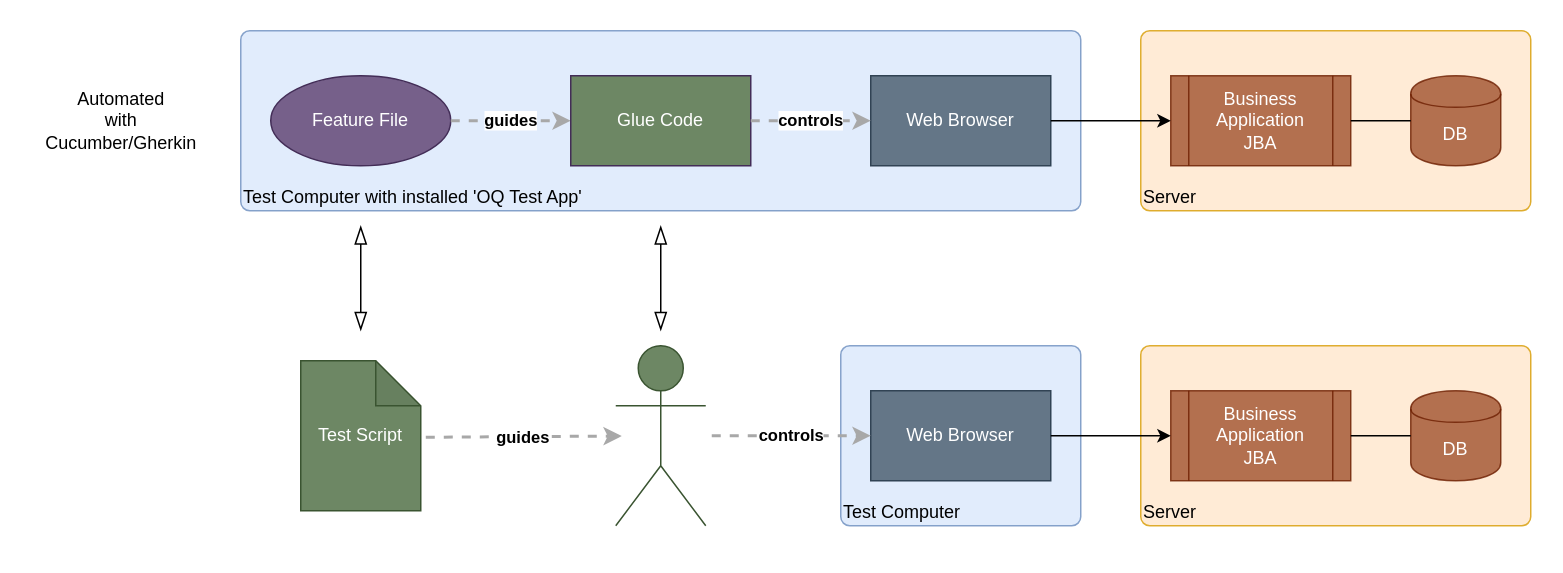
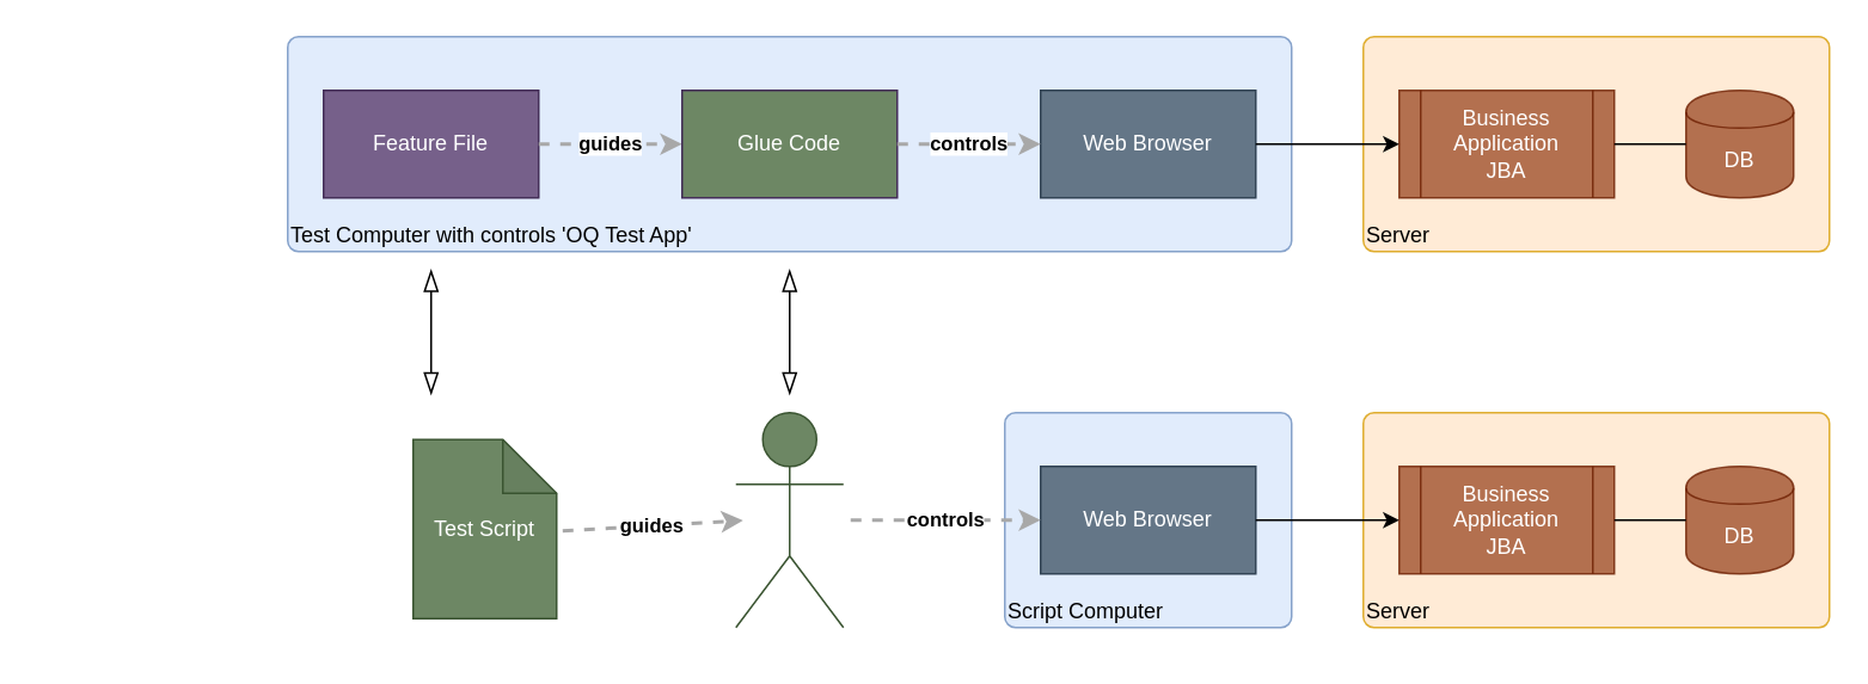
  <mxCell id="0" />
  <mxCell id="1" parent="0" />
  <mxCell id="2" value="" style="endArrow=blockThin;startArrow=blockThin;html=1;startFill=0;endFill=0;endSize=10;startSize=10;" parent="1" edge="1"><mxGeometry width="50" height="50" relative="1" as="geometry"><mxPoint x="240" y="220" as="sourcePoint" /><mxPoint x="240" y="150" as="targetPoint" /></mxGeometry></mxCell>
  <mxCell id="3" value="" style="group" parent="1" vertex="1" connectable="0"><mxGeometry x="20" y="20" width="1000" height="120" as="geometry" /></mxCell>
- <mxCell id="4" value="Automated&lt;br&gt;with&lt;br&gt;Cucumber/Gherkin" style="text;html=1;align=center;verticalAlign=middle;resizable=0;points=[];autosize=1;" parent="3" vertex="1"><mxGeometry y="35" width="120" height="50" as="geometry" /></mxCell>
  <mxCell id="5" value="" style="group" parent="3" vertex="1" connectable="0"><mxGeometry x="140" width="560" height="120" as="geometry" /></mxCell>
- <mxCell id="6" value="&lt;div style=&quot;text-align: left&quot;&gt;Test Computer with installed 'OQ Test App'&lt;/div&gt;" style="rounded=1;whiteSpace=wrap;html=1;labelBackgroundColor=none;fillColor=#dae8fc;align=left;arcSize=5;strokeColor=#6c8ebf;verticalAlign=bottom;points=[[0.25,0,0],[0.5,0,0],[0.75,0,0],[1,0.25,0],[1,0.5,0],[1,0.75,0],[0.75,1,0],[0.5,1,0],[0.25,1,0],[0,0.75,0],[0,0.5,0],[0,0.25,0]];opacity=80;" parent="5" vertex="1"><mxGeometry width="560" height="120" as="geometry" /></mxCell>
- <mxCell id="7" value="Feature File" style="ellipse;whiteSpace=wrap;html=1;fillColor=#76608a;strokeColor=#432D57;fontColor=#ffffff;" parent="5" vertex="1"><mxGeometry x="20" y="30" width="120" height="60" as="geometry" /></mxCell>
+ <mxCell id="6" value="&lt;div style=&quot;text-align: left&quot;&gt;Test Computer with controls 'OQ Test App'&lt;/div&gt;" style="rounded=1;whiteSpace=wrap;html=1;labelBackgroundColor=none;fillColor=#dae8fc;align=left;arcSize=5;strokeColor=#6c8ebf;verticalAlign=bottom;points=[[0.25,0,0],[0.5,0,0],[0.75,0,0],[1,0.25,0],[1,0.5,0],[1,0.75,0],[0.75,1,0],[0.5,1,0],[0.25,1,0],[0,0.75,0],[0,0.5,0],[0,0.25,0]];opacity=80;" parent="5" vertex="1"><mxGeometry width="560" height="120" as="geometry" /></mxCell>
+ <mxCell id="7" value="Feature File" style="rounded=0;whiteSpace=wrap;html=1;fillColor=#76608a;strokeColor=#432D57;fontColor=#ffffff;" parent="5" vertex="1"><mxGeometry x="20" y="30" width="120" height="60" as="geometry" /></mxCell>
  <mxCell id="8" value="&lt;div style=&quot;text-align: left&quot;&gt;&lt;div style=&quot;text-align: center&quot;&gt;&lt;b&gt;guides&lt;/b&gt;&lt;/div&gt;&lt;/div&gt;" style="edgeStyle=none;rounded=0;html=1;jettySize=auto;orthogonalLoop=1;strokeColor=#A8A8A8;strokeWidth=2;fontColor=#000000;jumpStyle=none;dashed=1;exitX=1;exitY=0.5;exitDx=0;exitDy=0;" parent="5" source="7" edge="1"><mxGeometry width="200" relative="1" as="geometry"><mxPoint x="120" y="160" as="sourcePoint" /><mxPoint x="220" y="60" as="targetPoint" /></mxGeometry></mxCell>
  <mxCell id="9" value="Glue Code" style="rounded=0;whiteSpace=wrap;html=1;fillColor=#6d8764;strokeColor=#432D57;fontColor=#ffffff;" parent="5" vertex="1"><mxGeometry x="220" y="30" width="120" height="60" as="geometry" /></mxCell>
  <mxCell id="10" value="Web Browser" style="rounded=0;whiteSpace=wrap;html=1;fillColor=#647687;strokeColor=#314354;fontColor=#ffffff;" parent="5" vertex="1"><mxGeometry x="420" y="30" width="120" height="60" as="geometry" /></mxCell>
  <mxCell id="11" value="&lt;div style=&quot;text-align: left&quot;&gt;&lt;div style=&quot;text-align: center&quot;&gt;&lt;b&gt;controls&lt;/b&gt;&lt;/div&gt;&lt;/div&gt;" style="edgeStyle=none;rounded=0;html=1;entryX=0;entryY=0.5;jettySize=auto;orthogonalLoop=1;strokeColor=#A8A8A8;strokeWidth=2;fontColor=#000000;jumpStyle=none;dashed=1;exitX=1;exitY=0.5;exitDx=0;exitDy=0;entryDx=0;entryDy=0;" parent="5" source="9" target="10" edge="1"><mxGeometry width="200" relative="1" as="geometry"><mxPoint x="150" y="-10" as="sourcePoint" /><mxPoint x="350" y="-10" as="targetPoint" /></mxGeometry></mxCell>
  <mxCell id="12" value="" style="group" parent="3" vertex="1" connectable="0"><mxGeometry x="740" width="260" height="120" as="geometry" /></mxCell>
  <mxCell id="13" value="&lt;div style=&quot;text-align: left&quot;&gt;Server&lt;/div&gt;" style="rounded=1;whiteSpace=wrap;html=1;labelBackgroundColor=none;fillColor=#ffe6cc;align=left;arcSize=5;strokeColor=#d79b00;verticalAlign=bottom;points=[[0.25,0,0],[0.5,0,0],[0.75,0,0],[1,0.25,0],[1,0.5,0],[1,0.75,0],[0.75,1,0],[0.5,1,0],[0.25,1,0],[0,0.75,0],[0,0.5,0],[0,0.25,0]];opacity=80;" parent="12" vertex="1"><mxGeometry width="260" height="120" as="geometry" /></mxCell>
  <mxCell id="14" value="Business Application&lt;br&gt;JBA" style="shape=process;whiteSpace=wrap;html=1;backgroundOutline=1;opacity=80;fillColor=#a0522d;strokeColor=#6D1F00;fontColor=#ffffff;" parent="12" vertex="1"><mxGeometry x="20" y="30" width="120" height="60" as="geometry" /></mxCell>
  <mxCell id="15" value="DB" style="shape=cylinder;whiteSpace=wrap;html=1;boundedLbl=1;backgroundOutline=1;opacity=80;fillColor=#a0522d;strokeColor=#6D1F00;fontColor=#ffffff;" parent="12" vertex="1"><mxGeometry x="180" y="30" width="60" height="60" as="geometry" /></mxCell>
  <mxCell id="16" value="" style="endArrow=none;html=1;exitX=1;exitY=0.5;exitDx=0;exitDy=0;entryX=0;entryY=0.5;entryDx=0;entryDy=0;" parent="12" source="14" target="15" edge="1"><mxGeometry width="50" height="50" relative="1" as="geometry"><mxPoint x="-200" y="270" as="sourcePoint" /><mxPoint x="-150" y="220" as="targetPoint" /></mxGeometry></mxCell>
  <mxCell id="17" value="" style="endArrow=classic;html=1;exitX=1;exitY=0.5;exitDx=0;exitDy=0;" parent="3" source="10" target="14" edge="1"><mxGeometry width="50" height="50" relative="1" as="geometry"><mxPoint x="640" y="270" as="sourcePoint" /><mxPoint x="690" y="220" as="targetPoint" /></mxGeometry></mxCell>
  <mxCell id="18" value="" style="endArrow=blockThin;startArrow=blockThin;html=1;startFill=0;endFill=0;endSize=10;startSize=10;" parent="1" edge="1"><mxGeometry width="50" height="50" relative="1" as="geometry"><mxPoint x="440" y="220" as="sourcePoint" /><mxPoint x="440" y="150" as="targetPoint" /></mxGeometry></mxCell>
  <mxCell id="19" value="" style="group" parent="1" vertex="1" connectable="0"><mxGeometry x="35" y="230" width="985" height="130" as="geometry" /></mxCell>
  <mxCell id="20" value="" style="group" parent="19" vertex="1" connectable="0"><mxGeometry width="985" height="130" as="geometry" /></mxCell>
  <mxCell id="21" value="" style="group" parent="20" vertex="1" connectable="0"><mxGeometry x="165" width="820" height="130" as="geometry" /></mxCell>
  <mxCell id="22" value="" style="group" parent="21" vertex="1" connectable="0"><mxGeometry x="360" width="160" height="120" as="geometry" /></mxCell>
- <mxCell id="23" value="&lt;div style=&quot;text-align: left&quot;&gt;Test Computer&lt;/div&gt;" style="rounded=1;whiteSpace=wrap;html=1;labelBackgroundColor=none;fillColor=#dae8fc;align=left;arcSize=5;strokeColor=#6c8ebf;verticalAlign=bottom;points=[[0.25,0,0],[0.5,0,0],[0.75,0,0],[1,0.25,0],[1,0.5,0],[1,0.75,0],[0.75,1,0],[0.5,1,0],[0.25,1,0],[0,0.75,0],[0,0.5,0],[0,0.25,0]];opacity=80;" parent="22" vertex="1"><mxGeometry width="160" height="120" as="geometry" /></mxCell>
+ <mxCell id="23" value="&lt;div style=&quot;text-align: left&quot;&gt;Script Computer&lt;/div&gt;" style="rounded=1;whiteSpace=wrap;html=1;labelBackgroundColor=none;fillColor=#dae8fc;align=left;arcSize=5;strokeColor=#6c8ebf;verticalAlign=bottom;points=[[0.25,0,0],[0.5,0,0],[0.75,0,0],[1,0.25,0],[1,0.5,0],[1,0.75,0],[0.75,1,0],[0.5,1,0],[0.25,1,0],[0,0.75,0],[0,0.5,0],[0,0.25,0]];opacity=80;" parent="22" vertex="1"><mxGeometry width="160" height="120" as="geometry" /></mxCell>
  <mxCell id="24" value="Web Browser" style="rounded=0;whiteSpace=wrap;html=1;fillColor=#647687;strokeColor=#314354;fontColor=#ffffff;" parent="22" vertex="1"><mxGeometry x="20" y="30" width="120" height="60" as="geometry" /></mxCell>
- <mxCell id="25" value="Test Script" style="shape=note;whiteSpace=wrap;html=1;backgroundOutline=1;darkOpacity=0.05;fillColor=#6d8764;strokeColor=#3A5431;fontColor=#ffffff;" parent="21" vertex="1"><mxGeometry y="10" width="80" height="100" as="geometry" /></mxCell>
+ <mxCell id="25" value="Test Script" style="shape=note;whiteSpace=wrap;html=1;backgroundOutline=1;darkOpacity=0.05;fillColor=#6d8764;strokeColor=#3A5431;fontColor=#ffffff;" parent="21" vertex="1"><mxGeometry x="30" y="15" width="80" height="100" as="geometry" /></mxCell>
  <mxCell id="26" value="&lt;div style=&quot;text-align: left&quot;&gt;&lt;div style=&quot;text-align: center&quot;&gt;&lt;b&gt;guides&lt;/b&gt;&lt;/div&gt;&lt;/div&gt;" style="edgeStyle=none;rounded=0;html=1;jettySize=auto;orthogonalLoop=1;strokeColor=#A8A8A8;strokeWidth=2;fontColor=#000000;jumpStyle=none;dashed=1;exitX=1.042;exitY=0.51;exitDx=0;exitDy=0;exitPerimeter=0;" parent="21" source="25" edge="1"><mxGeometry width="200" relative="1" as="geometry"><mxPoint x="40" y="270" as="sourcePoint" /><mxPoint x="214" y="60.187" as="targetPoint" /></mxGeometry></mxCell>
  <mxCell id="27" value="" style="group" parent="21" vertex="1" connectable="0"><mxGeometry x="560" width="260" height="120" as="geometry" /></mxCell>
  <mxCell id="28" value="&lt;div style=&quot;text-align: left&quot;&gt;Server&lt;/div&gt;" style="rounded=1;whiteSpace=wrap;html=1;labelBackgroundColor=none;fillColor=#ffe6cc;align=left;arcSize=5;strokeColor=#d79b00;verticalAlign=bottom;points=[[0.25,0,0],[0.5,0,0],[0.75,0,0],[1,0.25,0],[1,0.5,0],[1,0.75,0],[0.75,1,0],[0.5,1,0],[0.25,1,0],[0,0.75,0],[0,0.5,0],[0,0.25,0]];opacity=80;" parent="27" vertex="1"><mxGeometry width="260" height="120" as="geometry" /></mxCell>
  <mxCell id="29" value="Business Application&lt;br&gt;JBA" style="shape=process;whiteSpace=wrap;html=1;backgroundOutline=1;opacity=80;fillColor=#a0522d;strokeColor=#6D1F00;fontColor=#ffffff;" parent="27" vertex="1"><mxGeometry x="20" y="30" width="120" height="60" as="geometry" /></mxCell>
  <mxCell id="30" value="DB" style="shape=cylinder;whiteSpace=wrap;html=1;boundedLbl=1;backgroundOutline=1;opacity=80;fillColor=#a0522d;strokeColor=#6D1F00;fontColor=#ffffff;" parent="27" vertex="1"><mxGeometry x="180" y="30" width="60" height="60" as="geometry" /></mxCell>
  <mxCell id="31" value="" style="endArrow=none;html=1;exitX=1;exitY=0.5;exitDx=0;exitDy=0;entryX=0;entryY=0.5;entryDx=0;entryDy=0;" parent="27" source="29" target="30" edge="1"><mxGeometry width="50" height="50" relative="1" as="geometry"><mxPoint x="-200" y="270" as="sourcePoint" /><mxPoint x="-150" y="220" as="targetPoint" /></mxGeometry></mxCell>
  <mxCell id="32" value="" style="endArrow=classic;html=1;exitX=1;exitY=0.5;exitDx=0;exitDy=0;entryX=0;entryY=0.5;entryDx=0;entryDy=0;" parent="21" target="29" edge="1"><mxGeometry width="50" height="50" relative="1" as="geometry"><mxPoint x="500" y="60" as="sourcePoint" /><mxPoint x="590" y="-90" as="targetPoint" /></mxGeometry></mxCell>
  <mxCell id="33" value="&lt;div style=&quot;text-align: left&quot;&gt;&lt;div style=&quot;text-align: center&quot;&gt;&lt;b&gt;controls&lt;/b&gt;&lt;/div&gt;&lt;/div&gt;" style="edgeStyle=none;rounded=0;html=1;entryX=0;entryY=0.5;jettySize=auto;orthogonalLoop=1;strokeColor=#A8A8A8;strokeWidth=2;fontColor=#000000;jumpStyle=none;dashed=1;entryDx=0;entryDy=0;" parent="21" edge="1"><mxGeometry width="200" relative="1" as="geometry"><mxPoint x="274" y="60" as="sourcePoint" /><mxPoint x="380" y="60" as="targetPoint" /></mxGeometry></mxCell>
- <mxCell id="34" value="Actor" style="shape=umlActor;verticalLabelPosition=bottom;labelBackgroundColor=#ffffff;verticalAlign=top;html=1;outlineConnect=0;fillColor=#6d8764;strokeColor=#3A5431;fontColor=#ffffff;" parent="21" vertex="1"><mxGeometry x="210" width="60" height="120" as="geometry" /></mxCell>
+ <mxCell id="34" value="Browser" style="shape=umlActor;verticalLabelPosition=bottom;labelBackgroundColor=#ffffff;verticalAlign=top;html=1;outlineConnect=0;fillColor=#6d8764;strokeColor=#3A5431;fontColor=#ffffff;" parent="21" vertex="1"><mxGeometry x="210" width="60" height="120" as="geometry" /></mxCell>
